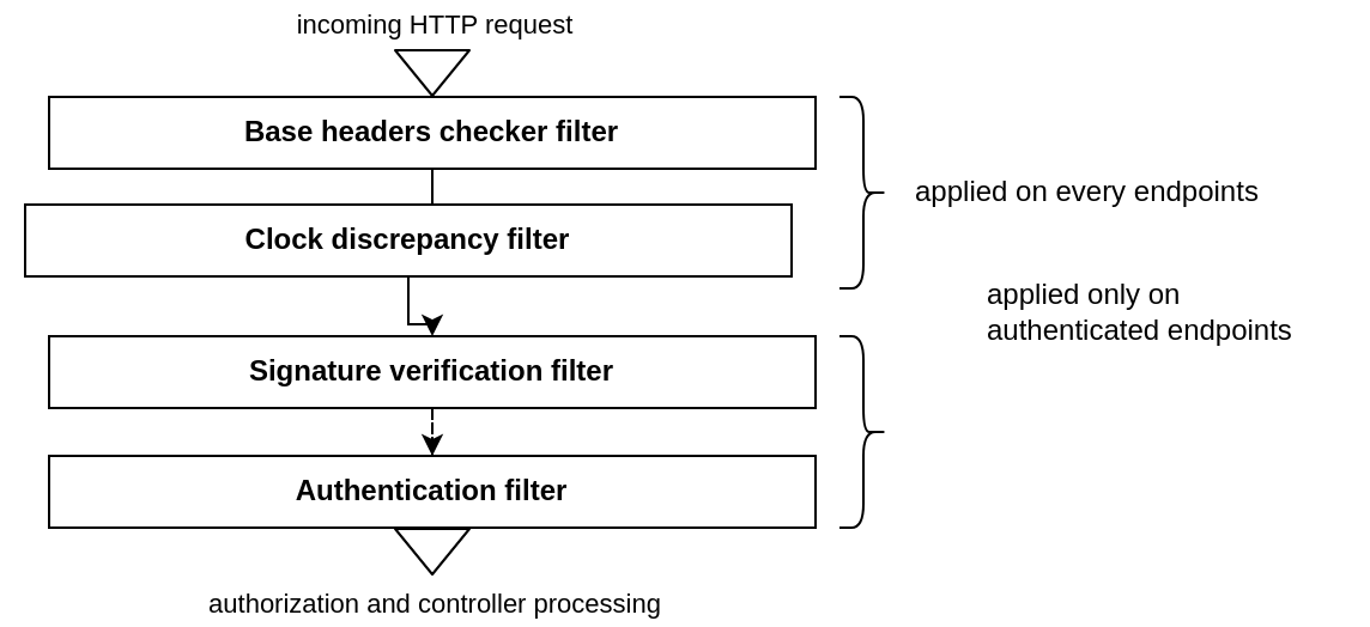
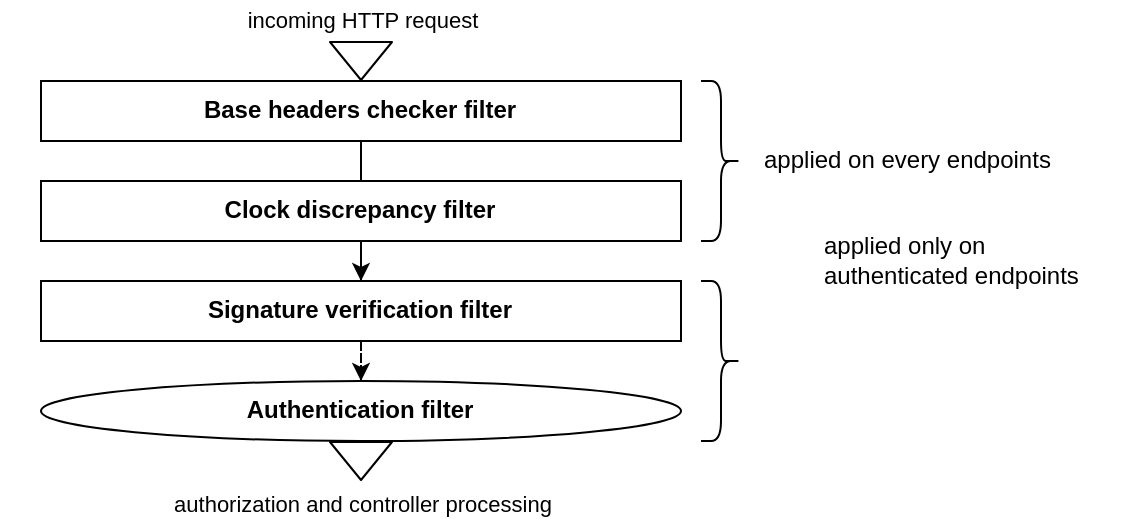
  <mxCell id="0" />
  <mxCell id="1" parent="0" />
  <mxCell id="2" value="" style="edgeStyle=orthogonalEdgeStyle;rounded=0;orthogonalLoop=1;jettySize=auto;html=1;endArrow=none;" parent="1" source="3" target="5" edge="1"><mxGeometry relative="1" as="geometry" /></mxCell>
  <mxCell id="3" value="&lt;b&gt;Base headers checker filter&lt;/b&gt;" style="rounded=0;whiteSpace=wrap;html=1;" parent="1" vertex="1"><mxGeometry x="20" y="40" width="320" height="30" as="geometry" /></mxCell>
  <mxCell id="4" value="" style="edgeStyle=orthogonalEdgeStyle;rounded=0;orthogonalLoop=1;jettySize=auto;html=1;" parent="1" source="5" target="7" edge="1"><mxGeometry relative="1" as="geometry" /></mxCell>
- <mxCell id="5" value="&lt;b&gt;Clock discrepancy filter&lt;/b&gt;" style="rounded=0;whiteSpace=wrap;html=1;" parent="1" vertex="1"><mxGeometry x="10" y="85" width="320" height="30" as="geometry" /></mxCell>
+ <mxCell id="5" value="&lt;b&gt;Clock discrepancy filter&lt;/b&gt;" style="rounded=0;whiteSpace=wrap;html=1;" parent="1" vertex="1"><mxGeometry x="20" y="90" width="320" height="30" as="geometry" /></mxCell>
  <mxCell id="6" value="" style="edgeStyle=orthogonalEdgeStyle;rounded=0;orthogonalLoop=1;jettySize=auto;html=1;dashed=1;" parent="1" source="7" target="8" edge="1"><mxGeometry relative="1" as="geometry" /></mxCell>
  <mxCell id="7" value="&lt;b&gt;Signature verification filter&lt;/b&gt;" style="rounded=0;whiteSpace=wrap;html=1;" parent="1" vertex="1"><mxGeometry x="20" y="140" width="320" height="30" as="geometry" /></mxCell>
- <mxCell id="8" value="&lt;b&gt;Authentication filter&lt;/b&gt;" style="rounded=0;whiteSpace=wrap;html=1;" parent="1" vertex="1"><mxGeometry x="20" y="190" width="320" height="30" as="geometry" /></mxCell>
+ <mxCell id="8" value="&lt;b&gt;Authentication filter&lt;/b&gt;" style="ellipse;whiteSpace=wrap;html=1;" parent="1" vertex="1"><mxGeometry x="20" y="190" width="320" height="30" as="geometry" /></mxCell>
  <mxCell id="9" value="" style="shape=flexArrow;endArrow=classic;html=1;entryX=0.5;entryY=0;entryDx=0;entryDy=0;" parent="1" target="3" edge="1"><mxGeometry width="50" height="50" relative="1" as="geometry"><mxPoint x="180" y="20" as="sourcePoint" /><mxPoint x="190" y="-20" as="targetPoint" /></mxGeometry></mxCell>
  <mxCell id="10" value="incoming HTTP request" style="edgeLabel;html=1;align=center;verticalAlign=middle;resizable=0;points=[];" parent="9" vertex="1" connectable="0"><mxGeometry x="-0.6" y="1" relative="1" as="geometry"><mxPoint x="-1" y="-15" as="offset" /></mxGeometry></mxCell>
  <mxCell id="11" value="" style="shape=curlyBracket;whiteSpace=wrap;html=1;rounded=1;rotation=-180;" parent="1" vertex="1"><mxGeometry x="350" y="40" width="20" height="80" as="geometry" /></mxCell>
  <mxCell id="12" value="" style="shape=curlyBracket;whiteSpace=wrap;html=1;rounded=1;rotation=-180;" parent="1" vertex="1"><mxGeometry x="350" y="140" width="20" height="80" as="geometry" /></mxCell>
  <mxCell id="13" value="applied on every endpoints" style="text;html=1;align=left;verticalAlign=middle;resizable=0;points=[];autosize=1;" parent="1" vertex="1"><mxGeometry x="380" y="70" width="160" height="20" as="geometry" /></mxCell>
  <mxCell id="14" value="applied only on&lt;br&gt;authenticated endpoints" style="text;html=1;align=left;verticalAlign=middle;resizable=0;points=[];autosize=1;" parent="1" vertex="1"><mxGeometry x="410" y="115" width="140" height="30" as="geometry" /></mxCell>
  <mxCell id="15" value="" style="shape=flexArrow;endArrow=classic;html=1;exitX=0.5;exitY=1;exitDx=0;exitDy=0;" parent="1" edge="1" source="8"><mxGeometry width="50" height="50" relative="1" as="geometry"><mxPoint x="179.5" y="340" as="sourcePoint" /><mxPoint x="180" y="240" as="targetPoint" /></mxGeometry></mxCell>
  <mxCell id="16" value="authorization and controller processing" style="edgeLabel;html=1;align=center;verticalAlign=middle;resizable=0;points=[];" parent="15" vertex="1" connectable="0"><mxGeometry x="-0.6" y="1" relative="1" as="geometry"><mxPoint x="-0.5" y="27" as="offset" /></mxGeometry></mxCell>
